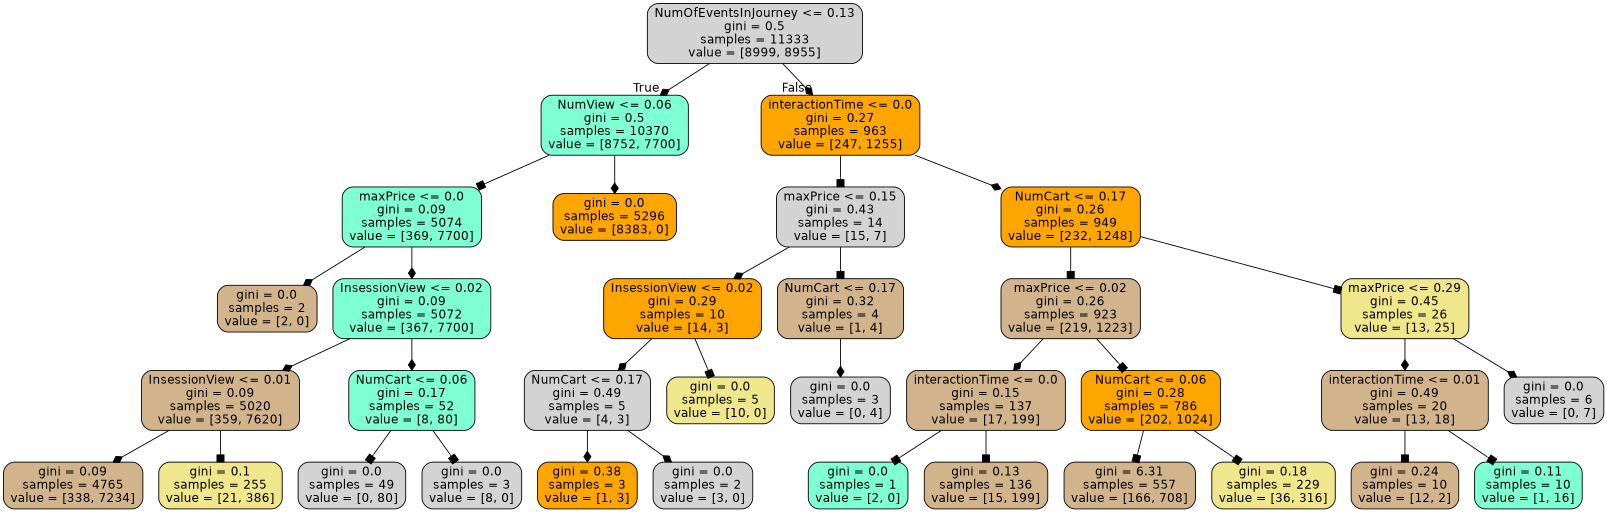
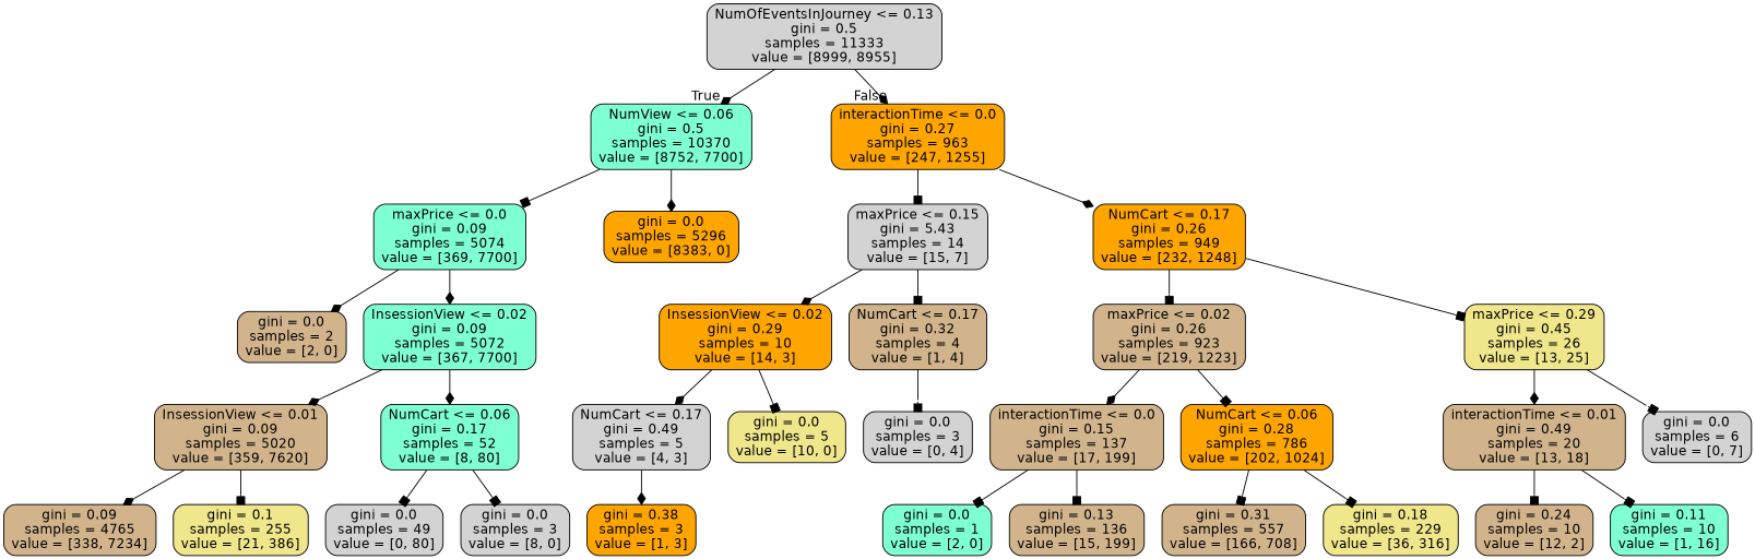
  digraph {
    node [color=black fillcolor=tan fontname=helvetica shape=box style="filled, rounded"]
    edge [arrowhead=diamond fontname=helvetica]
    n1 [fillcolor=lightgrey label="NumOfEventsInJourney <= 0.13\ngini = 0.5\nsamples = 11333\nvalue = [8999, 8955]"]
    n2 [fillcolor=aquamarine label="NumView <= 0.06\ngini = 0.5\nsamples = 10370\nvalue = [8752, 7700]"]
    n3 [fillcolor=orange label="interactionTime <= 0.0\ngini = 0.27\nsamples = 963\nvalue = [247, 1255]"]
    n4 [fillcolor=aquamarine label="maxPrice <= 0.0\ngini = 0.09\nsamples = 5074\nvalue = [369, 7700]"]
    n5 [fillcolor=orange label="gini = 0.0\nsamples = 5296\nvalue = [8383, 0]"]
-   n6 [fillcolor=lightgrey label="maxPrice <= 0.15\ngini = 0.43\nsamples = 14\nvalue = [15, 7]"]
+   n6 [fillcolor=lightgrey label="maxPrice <= 0.15\ngini = 5.43\nsamples = 14\nvalue = [15, 7]"]
    n7 [fillcolor=orange label="NumCart <= 0.17\ngini = 0.26\nsamples = 949\nvalue = [232, 1248]"]
    n8 [label="gini = 0.0\nsamples = 2\nvalue = [2, 0]"]
    n9 [fillcolor=aquamarine label="InsessionView <= 0.02\ngini = 0.09\nsamples = 5072\nvalue = [367, 7700]"]
    n10 [label="InsessionView <= 0.01\ngini = 0.09\nsamples = 5020\nvalue = [359, 7620]"]
    n11 [fillcolor=aquamarine label="NumCart <= 0.06\ngini = 0.17\nsamples = 52\nvalue = [8, 80]"]
    n12 [label="gini = 0.09\nsamples = 4765\nvalue = [338, 7234]"]
    n13 [fillcolor=khaki label="gini = 0.1\nsamples = 255\nvalue = [21, 386]"]
    n14 [fillcolor=lightgrey label="gini = 0.0\nsamples = 49\nvalue = [0, 80]"]
    n15 [fillcolor=lightgrey label="gini = 0.0\nsamples = 3\nvalue = [8, 0]"]
    n16 [fillcolor=orange label="InsessionView <= 0.02\ngini = 0.29\nsamples = 10\nvalue = [14, 3]"]
    n17 [label="NumCart <= 0.17\ngini = 0.32\nsamples = 4\nvalue = [1, 4]"]
    n18 [label="maxPrice <= 0.02\ngini = 0.26\nsamples = 923\nvalue = [219, 1223]"]
    n19 [fillcolor=khaki label="maxPrice <= 0.29\ngini = 0.45\nsamples = 26\nvalue = [13, 25]"]
    n20 [fillcolor=lightgrey label="NumCart <= 0.17\ngini = 0.49\nsamples = 5\nvalue = [4, 3]"]
    n21 [fillcolor=khaki label="gini = 0.0\nsamples = 5\nvalue = [10, 0]"]
    n22 [fillcolor=lightgrey label="gini = 0.0\nsamples = 3\nvalue = [0, 4]"]
    n23 [fillcolor=orange label="gini = 0.38\nsamples = 3\nvalue = [1, 3]"]
-   n24 [fillcolor=lightgrey label="gini = 0.0\nsamples = 2\nvalue = [3, 0]"]
    n25 [label="interactionTime <= 0.0\ngini = 0.15\nsamples = 137\nvalue = [17, 199]"]
    n26 [fillcolor=orange label="NumCart <= 0.06\ngini = 0.28\nsamples = 786\nvalue = [202, 1024]"]
    n27 [label="interactionTime <= 0.01\ngini = 0.49\nsamples = 20\nvalue = [13, 18]"]
    n28 [fillcolor=lightgrey label="gini = 0.0\nsamples = 6\nvalue = [0, 7]"]
    n29 [fillcolor=aquamarine label="gini = 0.0\nsamples = 1\nvalue = [2, 0]"]
    n30 [label="gini = 0.13\nsamples = 136\nvalue = [15, 199]"]
-   n31 [label="gini = 6.31\nsamples = 557\nvalue = [166, 708]"]
+   n31 [label="gini = 0.31\nsamples = 557\nvalue = [166, 708]"]
    n32 [fillcolor=khaki label="gini = 0.18\nsamples = 229\nvalue = [36, 316]"]
    n33 [label="gini = 0.24\nsamples = 10\nvalue = [12, 2]"]
    n34 [fillcolor=aquamarine label="gini = 0.11\nsamples = 10\nvalue = [1, 16]"]
    n1 -> n2 [headlabel=True labelangle=45 labeldistance=2.5]
    n1 -> n3 [headlabel=False labelangle=-45 labeldistance=2.5]
    n2 -> n4 [arrowhead=box]
    n2 -> n5
    n3 -> n6 [arrowhead=box]
    n3 -> n7
    n4 -> n8
    n4 -> n9
    n6 -> n16
    n6 -> n17 [arrowhead=box]
    n7 -> n18 [arrowhead=box]
    n7 -> n19 [arrowhead=box]
    n9 -> n10
    n9 -> n11
    n10 -> n12
    n10 -> n13 [arrowhead=box]
    n11 -> n14 [arrowhead=box]
    n11 -> n15 [arrowhead=box]
    n16 -> n20
    n16 -> n21 [arrowhead=box]
-   n17 -> n22
+   n17 -> n22 [arrowhead=box]
    n18 -> n25
    n18 -> n26 [arrowhead=box]
    n19 -> n27
-   n19 -> n28
+   n19 -> n28 [arrowhead=box]
    n20 -> n23
-   n20 -> n24
    n25 -> n29 [arrowhead=box]
    n25 -> n30 [arrowhead=box]
    n26 -> n31 [arrowhead=box]
    n26 -> n32 [arrowhead=box]
    n27 -> n33 [arrowhead=box]
    n27 -> n34 [arrowhead=box]
  }
